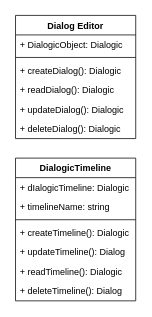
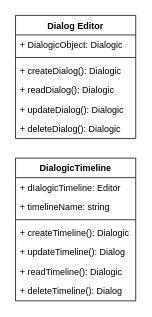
  <mxCell id="0" />
  <mxCell id="1" parent="0" />
  <mxCell id="2" value="Dialog Editor&#10;" style="swimlane;fontStyle=1;align=center;verticalAlign=top;childLayout=stackLayout;horizontal=1;startSize=26;horizontalStack=0;resizeParent=1;resizeParentMax=0;resizeLast=0;collapsible=1;marginBottom=0;" vertex="1" parent="1"><mxGeometry x="20" y="20" width="160" height="164" as="geometry" /></mxCell>
  <mxCell id="3" value="+ DialogicObject: Dialogic" style="text;strokeColor=none;fillColor=none;align=left;verticalAlign=top;spacingLeft=4;spacingRight=4;overflow=hidden;rotatable=0;points=[[0,0.5],[1,0.5]];portConstraint=eastwest;" vertex="1" parent="2"><mxGeometry y="26" width="160" height="26" as="geometry" /></mxCell>
  <mxCell id="4" value="" style="line;strokeWidth=1;fillColor=none;align=left;verticalAlign=middle;spacingTop=-1;spacingLeft=3;spacingRight=3;rotatable=0;labelPosition=right;points=[];portConstraint=eastwest;" vertex="1" parent="2"><mxGeometry y="52" width="160" height="8" as="geometry" /></mxCell>
  <mxCell id="5" value="+ createDialog(): Dialogic&#10;" style="text;strokeColor=none;fillColor=none;align=left;verticalAlign=top;spacingLeft=4;spacingRight=4;overflow=hidden;rotatable=0;points=[[0,0.5],[1,0.5]];portConstraint=eastwest;" vertex="1" parent="2"><mxGeometry y="60" width="160" height="26" as="geometry" /></mxCell>
  <mxCell id="6" value="+ readDialog(): Dialogic&#10;" style="text;strokeColor=none;fillColor=none;align=left;verticalAlign=top;spacingLeft=4;spacingRight=4;overflow=hidden;rotatable=0;points=[[0,0.5],[1,0.5]];portConstraint=eastwest;" vertex="1" parent="2"><mxGeometry y="86" width="160" height="26" as="geometry" /></mxCell>
  <mxCell id="7" value="+ updateDialog(): Dialogic&#10;" style="text;strokeColor=none;fillColor=none;align=left;verticalAlign=top;spacingLeft=4;spacingRight=4;overflow=hidden;rotatable=0;points=[[0,0.5],[1,0.5]];portConstraint=eastwest;" vertex="1" parent="2"><mxGeometry y="112" width="160" height="26" as="geometry" /></mxCell>
  <mxCell id="8" value="+ deleteDialog(): Dialogic&#10;" style="text;strokeColor=none;fillColor=none;align=left;verticalAlign=top;spacingLeft=4;spacingRight=4;overflow=hidden;rotatable=0;points=[[0,0.5],[1,0.5]];portConstraint=eastwest;" vertex="1" parent="2"><mxGeometry y="138" width="160" height="26" as="geometry" /></mxCell>
  <mxCell id="9" value="DialogicTimeline" style="swimlane;fontStyle=1;align=center;verticalAlign=top;childLayout=stackLayout;horizontal=1;startSize=26;horizontalStack=0;resizeParent=1;resizeParentMax=0;resizeLast=0;collapsible=1;marginBottom=0;" vertex="1" parent="1"><mxGeometry x="20" y="210" width="160" height="190" as="geometry" /></mxCell>
- <mxCell id="10" value="+ dIalogicTimeline: Dialogic" style="text;strokeColor=none;fillColor=none;align=left;verticalAlign=top;spacingLeft=4;spacingRight=4;overflow=hidden;rotatable=0;points=[[0,0.5],[1,0.5]];portConstraint=eastwest;" vertex="1" parent="9"><mxGeometry y="26" width="160" height="26" as="geometry" /></mxCell>
+ <mxCell id="10" value="+ dIalogicTimeline: Editor" style="text;strokeColor=none;fillColor=none;align=left;verticalAlign=top;spacingLeft=4;spacingRight=4;overflow=hidden;rotatable=0;points=[[0,0.5],[1,0.5]];portConstraint=eastwest;" vertex="1" parent="9"><mxGeometry y="26" width="160" height="26" as="geometry" /></mxCell>
  <mxCell id="11" value="+ timelineName: string" style="text;strokeColor=none;fillColor=none;align=left;verticalAlign=top;spacingLeft=4;spacingRight=4;overflow=hidden;rotatable=0;points=[[0,0.5],[1,0.5]];portConstraint=eastwest;" vertex="1" parent="9"><mxGeometry y="52" width="160" height="26" as="geometry" /></mxCell>
  <mxCell id="12" value="" style="line;strokeWidth=1;fillColor=none;align=left;verticalAlign=middle;spacingTop=-1;spacingLeft=3;spacingRight=3;rotatable=0;labelPosition=right;points=[];portConstraint=eastwest;" vertex="1" parent="9"><mxGeometry y="78" width="160" height="8" as="geometry" /></mxCell>
  <mxCell id="13" value="+ createTimeline(): Dialogic" style="text;strokeColor=none;fillColor=none;align=left;verticalAlign=top;spacingLeft=4;spacingRight=4;overflow=hidden;rotatable=0;points=[[0,0.5],[1,0.5]];portConstraint=eastwest;" vertex="1" parent="9"><mxGeometry y="86" width="160" height="26" as="geometry" /></mxCell>
  <mxCell id="14" value="+ updateTimeline(): Dialog" style="text;strokeColor=none;fillColor=none;align=left;verticalAlign=top;spacingLeft=4;spacingRight=4;overflow=hidden;rotatable=0;points=[[0,0.5],[1,0.5]];portConstraint=eastwest;" vertex="1" parent="9"><mxGeometry y="112" width="160" height="26" as="geometry" /></mxCell>
  <mxCell id="15" value="+ readTimeline(): Dialogic" style="text;strokeColor=none;fillColor=none;align=left;verticalAlign=top;spacingLeft=4;spacingRight=4;overflow=hidden;rotatable=0;points=[[0,0.5],[1,0.5]];portConstraint=eastwest;" vertex="1" parent="9"><mxGeometry y="138" width="160" height="26" as="geometry" /></mxCell>
  <mxCell id="16" value="+ deleteTimeline(): Dialog" style="text;strokeColor=none;fillColor=none;align=left;verticalAlign=top;spacingLeft=4;spacingRight=4;overflow=hidden;rotatable=0;points=[[0,0.5],[1,0.5]];portConstraint=eastwest;" vertex="1" parent="9"><mxGeometry y="164" width="160" height="26" as="geometry" /></mxCell>
